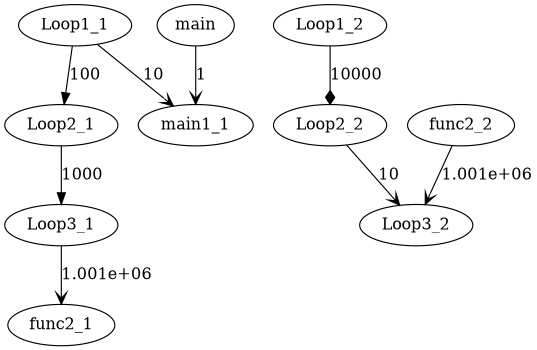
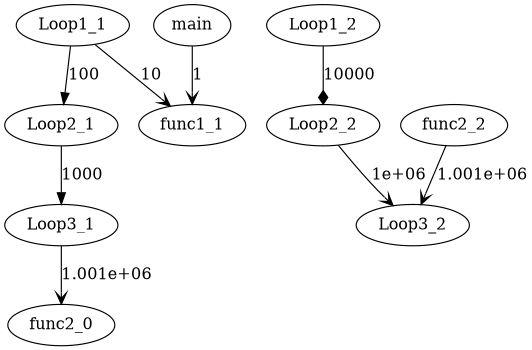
  digraph {
    edge [arrowhead=vee]
    Loop1_1
-   func1_1 [label=main1_1]
+   func1_1
    Loop2_1
    Loop3_1
    Loop1_2
    Loop2_2
    Loop3_2
-   func2_1
+   func2_1 [label=func2_0]
    func2_2
    main
    Loop1_1 -> func1_1 [label=10]
    Loop1_1 -> Loop2_1 [arrowhead=normal label=100]
    Loop2_1 -> Loop3_1 [arrowhead=normal label=1000]
    Loop3_1 -> func2_1 [label="1.001e+06"]
    Loop1_2 -> Loop2_2 [arrowhead=diamond label=10000]
-   Loop2_2 -> Loop3_2 [label=10]
+   Loop2_2 -> Loop3_2 [label="1e+06"]
    func2_2 -> Loop3_2 [label="1.001e+06"]
    main -> func1_1 [label=1]
  }
